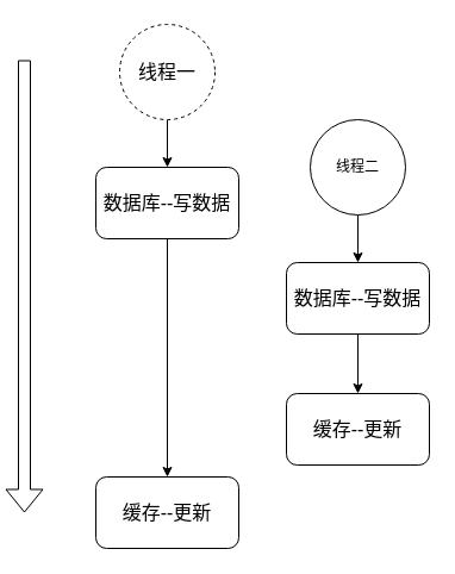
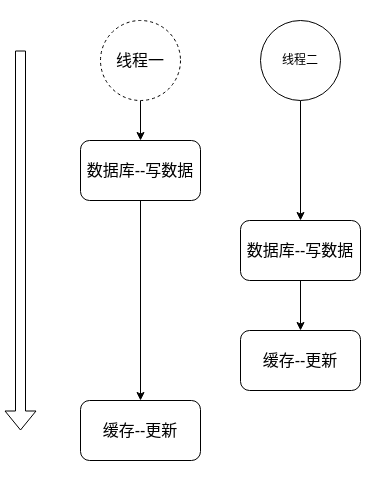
  <mxCell id="0" />
  <mxCell id="1" parent="0" />
  <mxCell id="2" style="edgeStyle=orthogonalEdgeStyle;rounded=0;orthogonalLoop=1;jettySize=auto;html=1;exitX=0.5;exitY=1;exitDx=0;exitDy=0;" edge="1" parent="1" source="3" target="4"><mxGeometry relative="1" as="geometry" /></mxCell>
  <mxCell id="3" value="&lt;font style=&quot;font-size: 16px;&quot;&gt;数据库--写数据&lt;/font&gt;" style="rounded=1;whiteSpace=wrap;html=1;" vertex="1" parent="1"><mxGeometry x="80" y="140" width="120" height="60" as="geometry" /></mxCell>
  <mxCell id="4" value="&lt;font style=&quot;font-size: 16px;&quot;&gt;缓存--更新&lt;/font&gt;" style="rounded=1;whiteSpace=wrap;html=1;" vertex="1" parent="1"><mxGeometry x="80" y="400" width="120" height="60" as="geometry" /></mxCell>
  <mxCell id="5" style="edgeStyle=orthogonalEdgeStyle;rounded=0;orthogonalLoop=1;jettySize=auto;html=1;exitX=0.5;exitY=1;exitDx=0;exitDy=0;" edge="1" parent="1" source="6" target="7"><mxGeometry relative="1" as="geometry" /></mxCell>
  <mxCell id="6" value="&lt;font style=&quot;font-size: 16px;&quot;&gt;数据库--写数据&lt;/font&gt;" style="rounded=1;whiteSpace=wrap;html=1;" vertex="1" parent="1"><mxGeometry x="240" y="220" width="120" height="60" as="geometry" /></mxCell>
  <mxCell id="7" value="&lt;font style=&quot;font-size: 16px;&quot;&gt;缓存--更新&lt;/font&gt;" style="rounded=1;whiteSpace=wrap;html=1;" vertex="1" parent="1"><mxGeometry x="240" y="330" width="120" height="60" as="geometry" /></mxCell>
  <mxCell id="8" style="edgeStyle=orthogonalEdgeStyle;rounded=0;orthogonalLoop=1;jettySize=auto;html=1;exitX=0.5;exitY=1;exitDx=0;exitDy=0;entryX=0.5;entryY=0;entryDx=0;entryDy=0;" edge="1" parent="1" source="9" target="3"><mxGeometry relative="1" as="geometry" /></mxCell>
  <mxCell id="9" value="&lt;font style=&quot;font-size: 16px;&quot;&gt;线程一&lt;/font&gt;" style="ellipse;whiteSpace=wrap;html=1;aspect=fixed;dashed=1;" vertex="1" parent="1"><mxGeometry x="100" y="20" width="80" height="80" as="geometry" /></mxCell>
  <mxCell id="10" style="edgeStyle=orthogonalEdgeStyle;rounded=0;orthogonalLoop=1;jettySize=auto;html=1;exitX=0.5;exitY=1;exitDx=0;exitDy=0;" edge="1" parent="1" source="11" target="6"><mxGeometry relative="1" as="geometry" /></mxCell>
- <mxCell id="11" value="线程二" style="ellipse;whiteSpace=wrap;html=1;aspect=fixed;" vertex="1" parent="1"><mxGeometry x="260" y="100" width="80" height="80" as="geometry" /></mxCell>
+ <mxCell id="11" value="线程二" style="ellipse;whiteSpace=wrap;html=1;aspect=fixed;" vertex="1" parent="1"><mxGeometry x="260" y="20" width="80" height="80" as="geometry" /></mxCell>
  <mxCell id="12" value="" style="shape=flexArrow;endArrow=classic;html=1;rounded=0;" edge="1" parent="1"><mxGeometry width="50" height="50" relative="1" as="geometry"><mxPoint x="20" y="50" as="sourcePoint" /><mxPoint x="20" y="430" as="targetPoint" /></mxGeometry></mxCell>
